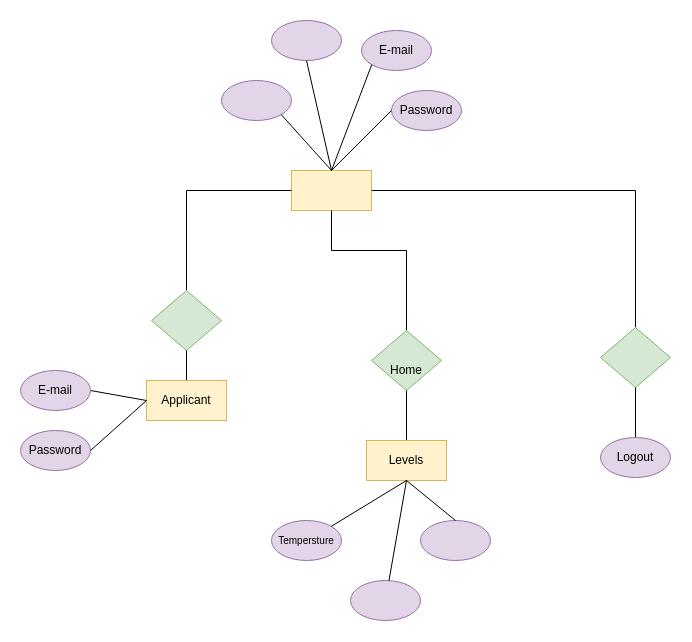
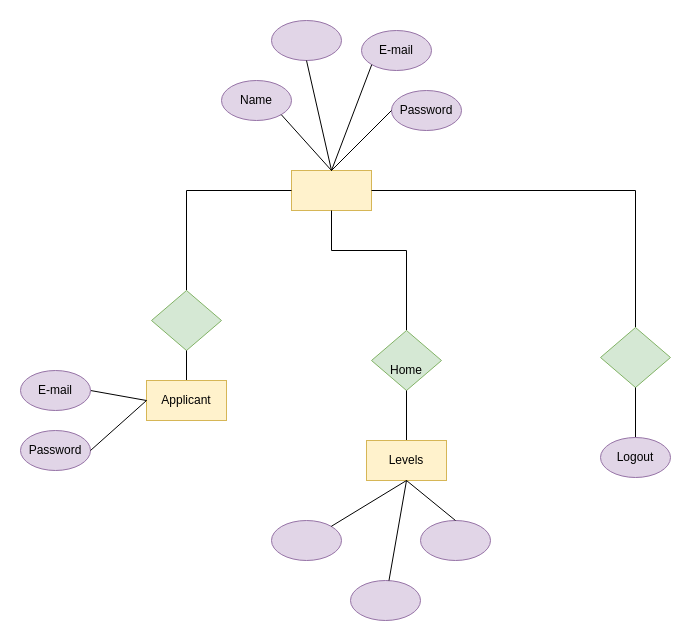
  <mxCell id="0" />
  <mxCell id="1" parent="0" />
  <mxCell id="2" value="" style="rounded=0;whiteSpace=wrap;html=1;fillColor=#fff2cc;strokeColor=#d6b656;" vertex="1" parent="1"><mxGeometry x="291" y="170" width="80" height="40" as="geometry" /></mxCell>
  <mxCell id="3" value="" style="ellipse;whiteSpace=wrap;html=1;fillColor=#e1d5e7;strokeColor=#9673a6;" vertex="1" parent="1"><mxGeometry x="221" y="80" width="70" height="40" as="geometry" /></mxCell>
  <mxCell id="4" value="" style="ellipse;whiteSpace=wrap;html=1;fillColor=#e1d5e7;strokeColor=#9673a6;" vertex="1" parent="1"><mxGeometry x="271" y="20" width="70" height="40" as="geometry" /></mxCell>
  <mxCell id="5" value="" style="ellipse;whiteSpace=wrap;html=1;fillColor=#e1d5e7;strokeColor=#9673a6;" vertex="1" parent="1"><mxGeometry x="361" y="30" width="70" height="40" as="geometry" /></mxCell>
  <mxCell id="6" value="" style="ellipse;whiteSpace=wrap;html=1;fillColor=#e1d5e7;strokeColor=#9673a6;" vertex="1" parent="1"><mxGeometry x="391" y="90" width="70" height="40" as="geometry" /></mxCell>
  <mxCell id="7" value="" style="endArrow=none;html=1;rounded=0;exitX=0.5;exitY=0;exitDx=0;exitDy=0;entryX=1;entryY=1;entryDx=0;entryDy=0;" edge="1" parent="1" source="2" target="3"><mxGeometry width="50" height="50" relative="1" as="geometry"><mxPoint x="491" y="250" as="sourcePoint" /><mxPoint x="541" y="200" as="targetPoint" /></mxGeometry></mxCell>
  <mxCell id="8" value="" style="endArrow=none;html=1;rounded=0;exitX=0.5;exitY=0;exitDx=0;exitDy=0;entryX=0.5;entryY=1;entryDx=0;entryDy=0;" edge="1" parent="1" source="2" target="4"><mxGeometry width="50" height="50" relative="1" as="geometry"><mxPoint x="341" y="180" as="sourcePoint" /><mxPoint x="266" y="130" as="targetPoint" /></mxGeometry></mxCell>
  <mxCell id="9" value="" style="endArrow=none;html=1;rounded=0;exitX=0.5;exitY=0;exitDx=0;exitDy=0;entryX=0;entryY=1;entryDx=0;entryDy=0;" edge="1" parent="1" source="2" target="5"><mxGeometry width="50" height="50" relative="1" as="geometry"><mxPoint x="351" y="190" as="sourcePoint" /><mxPoint x="276" y="140" as="targetPoint" /></mxGeometry></mxCell>
  <mxCell id="10" value="" style="endArrow=none;html=1;rounded=0;exitX=0.5;exitY=0;exitDx=0;exitDy=0;entryX=0;entryY=0.5;entryDx=0;entryDy=0;" edge="1" parent="1" source="2" target="6"><mxGeometry width="50" height="50" relative="1" as="geometry"><mxPoint x="361" y="200" as="sourcePoint" /><mxPoint x="286" y="150" as="targetPoint" /></mxGeometry></mxCell>
  <mxCell id="11" value="" style="endArrow=none;html=1;rounded=0;exitX=0;exitY=0.5;exitDx=0;exitDy=0;entryX=0.5;entryY=0;entryDx=0;entryDy=0;" edge="1" parent="1" source="2" target="12"><mxGeometry width="50" height="50" relative="1" as="geometry"><mxPoint x="491" y="250" as="sourcePoint" /><mxPoint x="191" y="290" as="targetPoint" /><Array as="points"><mxPoint x="186" y="190" /></Array></mxGeometry></mxCell>
  <mxCell id="12" value="" style="rhombus;whiteSpace=wrap;html=1;fillColor=#d5e8d4;strokeColor=#82b366;" vertex="1" parent="1"><mxGeometry x="151" y="290" width="70" height="60" as="geometry" /></mxCell>
  <mxCell id="13" value="" style="endArrow=none;html=1;rounded=0;exitX=0.5;exitY=1;exitDx=0;exitDy=0;" edge="1" parent="1" source="12"><mxGeometry width="50" height="50" relative="1" as="geometry"><mxPoint x="420" y="270" as="sourcePoint" /><mxPoint x="186" y="390" as="targetPoint" /></mxGeometry></mxCell>
  <mxCell id="14" value="" style="rounded=0;whiteSpace=wrap;html=1;fillColor=#fff2cc;strokeColor=#d6b656;" vertex="1" parent="1"><mxGeometry x="146" y="380" width="80" height="40" as="geometry" /></mxCell>
  <mxCell id="15" value="" style="endArrow=none;html=1;rounded=0;exitX=0;exitY=0.5;exitDx=0;exitDy=0;entryX=1;entryY=0.5;entryDx=0;entryDy=0;" edge="1" parent="1" source="14" target="16"><mxGeometry width="50" height="50" relative="1" as="geometry"><mxPoint x="380" y="300" as="sourcePoint" /><mxPoint x="430" y="250" as="targetPoint" /></mxGeometry></mxCell>
  <mxCell id="16" value="" style="ellipse;whiteSpace=wrap;html=1;fillColor=#e1d5e7;strokeColor=#9673a6;" vertex="1" parent="1"><mxGeometry x="20" y="370" width="70" height="40" as="geometry" /></mxCell>
  <mxCell id="17" value="" style="ellipse;whiteSpace=wrap;html=1;fillColor=#e1d5e7;strokeColor=#9673a6;" vertex="1" parent="1"><mxGeometry x="20" y="430" width="70" height="40" as="geometry" /></mxCell>
  <mxCell id="18" value="" style="endArrow=none;html=1;rounded=0;entryX=1;entryY=0.5;entryDx=0;entryDy=0;exitX=0;exitY=0.5;exitDx=0;exitDy=0;" edge="1" parent="1" source="14" target="17"><mxGeometry width="50" height="50" relative="1" as="geometry"><mxPoint x="140" y="400" as="sourcePoint" /><mxPoint x="100" y="400" as="targetPoint" /></mxGeometry></mxCell>
  <mxCell id="19" value="" style="endArrow=none;html=1;rounded=0;exitX=0.5;exitY=1;exitDx=0;exitDy=0;entryX=0.5;entryY=0;entryDx=0;entryDy=0;" edge="1" parent="1" source="2" target="20"><mxGeometry width="50" height="50" relative="1" as="geometry"><mxPoint x="380" y="300" as="sourcePoint" /><mxPoint x="410" y="330" as="targetPoint" /><Array as="points"><mxPoint x="331" y="250" /><mxPoint x="406" y="250" /></Array></mxGeometry></mxCell>
  <mxCell id="20" value="" style="rhombus;whiteSpace=wrap;html=1;fillColor=#d5e8d4;strokeColor=#82b366;" vertex="1" parent="1"><mxGeometry x="371" y="330" width="70" height="60" as="geometry" /></mxCell>
  <mxCell id="21" value="" style="endArrow=none;html=1;rounded=0;entryX=0.5;entryY=1;entryDx=0;entryDy=0;" edge="1" parent="1" target="20"><mxGeometry width="50" height="50" relative="1" as="geometry"><mxPoint x="406" y="440" as="sourcePoint" /><mxPoint x="316" y="70" as="targetPoint" /></mxGeometry></mxCell>
  <mxCell id="22" value="" style="rounded=0;whiteSpace=wrap;html=1;fillColor=#fff2cc;strokeColor=#d6b656;" vertex="1" parent="1"><mxGeometry x="366" y="440" width="80" height="40" as="geometry" /></mxCell>
  <mxCell id="23" value="" style="ellipse;whiteSpace=wrap;html=1;fillColor=#e1d5e7;strokeColor=#9673a6;" vertex="1" parent="1"><mxGeometry x="271" y="520" width="70" height="40" as="geometry" /></mxCell>
  <mxCell id="24" value="" style="ellipse;whiteSpace=wrap;html=1;fillColor=#e1d5e7;strokeColor=#9673a6;" vertex="1" parent="1"><mxGeometry x="350" y="580" width="70" height="40" as="geometry" /></mxCell>
  <mxCell id="25" value="" style="ellipse;whiteSpace=wrap;html=1;fillColor=#e1d5e7;strokeColor=#9673a6;" vertex="1" parent="1"><mxGeometry x="420" y="520" width="70" height="40" as="geometry" /></mxCell>
  <mxCell id="26" value="" style="endArrow=none;html=1;rounded=0;entryX=0.5;entryY=1;entryDx=0;entryDy=0;exitX=1;exitY=0;exitDx=0;exitDy=0;" edge="1" parent="1" source="23" target="22"><mxGeometry width="50" height="50" relative="1" as="geometry"><mxPoint x="416" y="450" as="sourcePoint" /><mxPoint x="416" y="400" as="targetPoint" /></mxGeometry></mxCell>
  <mxCell id="27" value="" style="endArrow=none;html=1;rounded=0;exitX=0.5;exitY=1;exitDx=0;exitDy=0;" edge="1" parent="1" source="22" target="24"><mxGeometry width="50" height="50" relative="1" as="geometry"><mxPoint x="426" y="460" as="sourcePoint" /><mxPoint x="426" y="410" as="targetPoint" /></mxGeometry></mxCell>
  <mxCell id="28" value="" style="endArrow=none;html=1;rounded=0;exitX=0.5;exitY=0;exitDx=0;exitDy=0;entryX=0.5;entryY=1;entryDx=0;entryDy=0;" edge="1" parent="1" source="25" target="22"><mxGeometry width="50" height="50" relative="1" as="geometry"><mxPoint x="436" y="470" as="sourcePoint" /><mxPoint x="410" y="490" as="targetPoint" /></mxGeometry></mxCell>
  <mxCell id="29" value="" style="endArrow=none;html=1;rounded=0;entryX=1;entryY=0.5;entryDx=0;entryDy=0;exitX=0.5;exitY=0;exitDx=0;exitDy=0;" edge="1" parent="1" source="30" target="2"><mxGeometry width="50" height="50" relative="1" as="geometry"><mxPoint x="640" y="250" as="sourcePoint" /><mxPoint x="416" y="400" as="targetPoint" /><Array as="points"><mxPoint x="635" y="190" /></Array></mxGeometry></mxCell>
  <mxCell id="30" value="" style="rhombus;whiteSpace=wrap;html=1;fillColor=#d5e8d4;strokeColor=#82b366;" vertex="1" parent="1"><mxGeometry x="600" y="327" width="70" height="60" as="geometry" /></mxCell>
  <mxCell id="31" value="" style="endArrow=none;html=1;rounded=0;entryX=0.5;entryY=1;entryDx=0;entryDy=0;" edge="1" parent="1" target="30"><mxGeometry width="50" height="50" relative="1" as="geometry"><mxPoint x="635" y="437" as="sourcePoint" /><mxPoint x="360" y="447" as="targetPoint" /></mxGeometry></mxCell>
  <mxCell id="32" value="" style="ellipse;whiteSpace=wrap;html=1;fillColor=#e1d5e7;strokeColor=#9673a6;" vertex="1" parent="1"><mxGeometry x="600" y="437" width="70" height="40" as="geometry" /></mxCell>
+ <mxCell id="33" value="Name" style="text;html=1;strokeColor=none;fillColor=none;align=center;verticalAlign=middle;whiteSpace=wrap;rounded=0;" vertex="1" parent="1"><mxGeometry x="226" y="85" width="60" height="30" as="geometry" /></mxCell>
  <mxCell id="34" value="E-mail" style="text;html=1;strokeColor=none;fillColor=none;align=center;verticalAlign=middle;whiteSpace=wrap;rounded=0;" vertex="1" parent="1"><mxGeometry x="366" y="35" width="60" height="30" as="geometry" /></mxCell>
  <mxCell id="35" value="Password" style="text;html=1;strokeColor=none;fillColor=none;align=center;verticalAlign=middle;whiteSpace=wrap;rounded=0;" vertex="1" parent="1"><mxGeometry x="396" y="95" width="60" height="30" as="geometry" /></mxCell>
  <mxCell id="36" value="Home" style="text;html=1;strokeColor=none;fillColor=none;align=center;verticalAlign=middle;whiteSpace=wrap;rounded=0;" vertex="1" parent="1"><mxGeometry x="376" y="355" width="60" height="30" as="geometry" /></mxCell>
  <mxCell id="37" value="Logout" style="text;html=1;strokeColor=none;fillColor=none;align=center;verticalAlign=middle;whiteSpace=wrap;rounded=0;" vertex="1" parent="1"><mxGeometry x="605" y="442" width="60" height="30" as="geometry" /></mxCell>
  <mxCell id="38" value="Levels" style="text;html=1;strokeColor=none;fillColor=none;align=center;verticalAlign=middle;whiteSpace=wrap;rounded=0;" vertex="1" parent="1"><mxGeometry x="376" y="445" width="60" height="30" as="geometry" /></mxCell>
  <mxCell id="39" value="Applicant" style="text;html=1;strokeColor=none;fillColor=none;align=center;verticalAlign=middle;whiteSpace=wrap;rounded=0;" vertex="1" parent="1"><mxGeometry x="156" y="385" width="60" height="30" as="geometry" /></mxCell>
  <mxCell id="40" value="E-mail" style="text;html=1;strokeColor=none;fillColor=none;align=center;verticalAlign=middle;whiteSpace=wrap;rounded=0;" vertex="1" parent="1"><mxGeometry x="25" y="375" width="60" height="30" as="geometry" /></mxCell>
  <mxCell id="41" value="Password" style="text;html=1;strokeColor=none;fillColor=none;align=center;verticalAlign=middle;whiteSpace=wrap;rounded=0;" vertex="1" parent="1"><mxGeometry x="25" y="435" width="60" height="30" as="geometry" /></mxCell>
- <mxCell id="42" value="&lt;font style=&quot;font-size: 10px;&quot;&gt;Tempersture&lt;/font&gt;" style="text;html=1;strokeColor=none;fillColor=none;align=center;verticalAlign=middle;whiteSpace=wrap;rounded=0;" vertex="1" parent="1"><mxGeometry x="276" y="525" width="60" height="30" as="geometry" /></mxCell>
